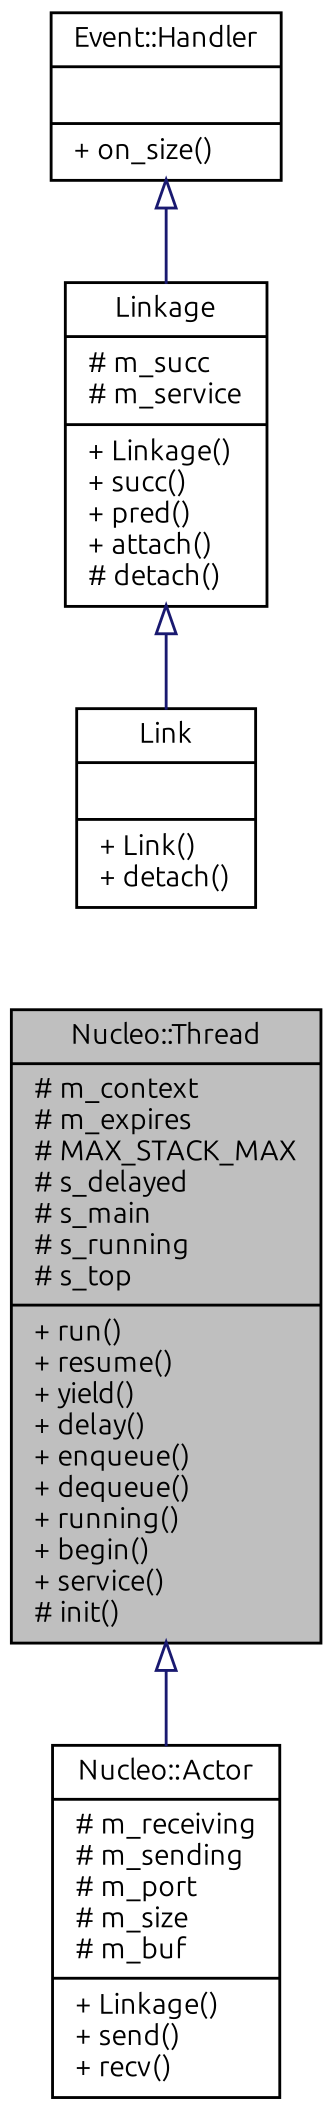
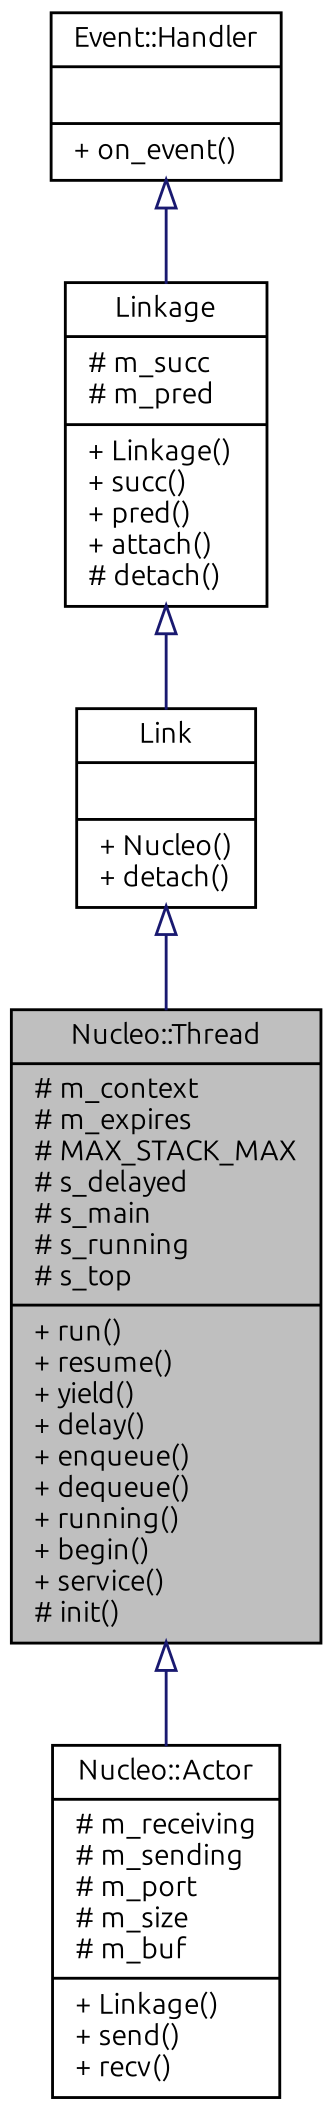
  digraph {
    fontname=Ubuntu
    node [color=black fillcolor=white fontname=Ubuntu fontsize=10 shape=record style=filled]
    edge [arrowtail=onormal color=midnightblue dir=back fontname=Ubuntu fontsize=10 labelfontname=Helvetica labelfontsize=10 style=solid]
    n1 [fillcolor=grey75 fontcolor=black height=0.2 label="{Nucleo::Thread\n|# m_context\l# m_expires\l# MAX_STACK_MAX\l# s_delayed\l# s_main\l# s_running\l# s_top\l|+ run()\l+ resume()\l+ yield()\l+ delay()\l+ enqueue()\l+ dequeue()\l+ running()\l+ begin()\l+ service()\l# init()\l}" width=0.4]
    n2 [height=0.2 label="{Nucleo::Actor\n|# m_receiving\l# m_sending\l# m_port\l# m_size\l# m_buf\l|+ Linkage()\l+ send()\l+ recv()\l}" width=0.4]
-   n3 [height=0.2 label="{Link\n||+ Link()\l+ detach()\l}" width=0.4]
-   n4 [height=0.2 label="{Linkage\n|# m_succ\l# m_service\l|+ Linkage()\l+ succ()\l+ pred()\l+ attach()\l# detach()\l}" width=0.4]
-   n5 [height=0.2 label="{Event::Handler\n||+ on_size()\l}" width=0.4]
+   n3 [height=0.2 label="{Link\n||+ Nucleo()\l+ detach()\l}" width=0.4]
+   n4 [height=0.2 label="{Linkage\n|# m_succ\l# m_pred\l|+ Linkage()\l+ succ()\l+ pred()\l+ attach()\l# detach()\l}" width=0.4]
+   n5 [height=0.2 label="{Event::Handler\n||+ on_event()\l}" width=0.4]
    n1 -> n2
+   n3 -> n1
    n4 -> n3
    n5 -> n4
  }
